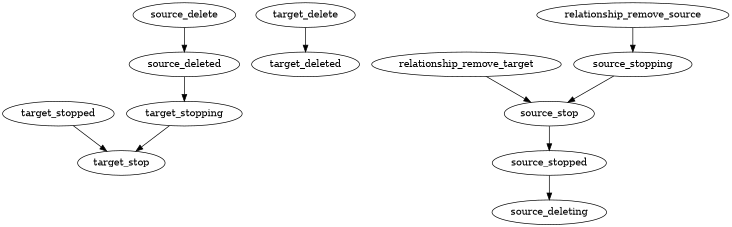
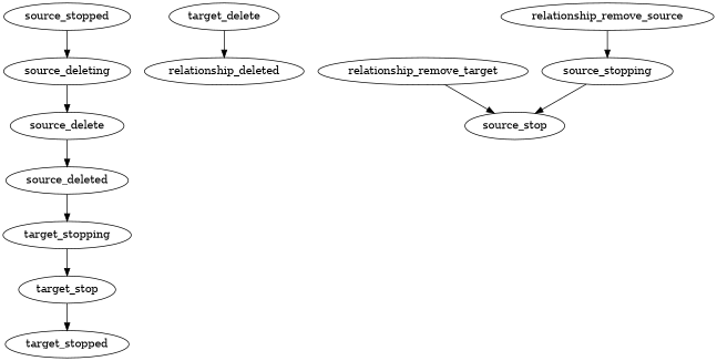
  digraph {
    target_stopping
    target_stop
    target_stopped
    target_delete
-   target_deleted
+   target_deleted [label=relationship_deleted]
    relationship_remove_target
    source_stop
    source_stopping
    source_stopped
    source_deleting
    source_delete
    source_deleted
    relationship_remove_source
    target_stopping -> target_stop
-   target_stopped -> target_stop
+   target_stop -> target_stopped
    target_delete -> target_deleted
    relationship_remove_target -> source_stop
-   source_stop -> source_stopped
    source_stopping -> source_stop
    source_stopped -> source_deleting
+   source_deleting -> source_delete
    source_delete -> source_deleted
    source_deleted -> target_stopping
    relationship_remove_source -> source_stopping
  }
